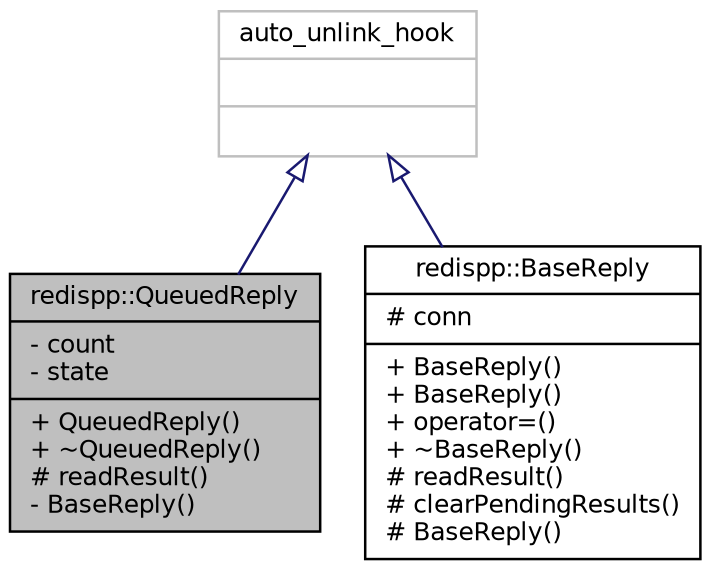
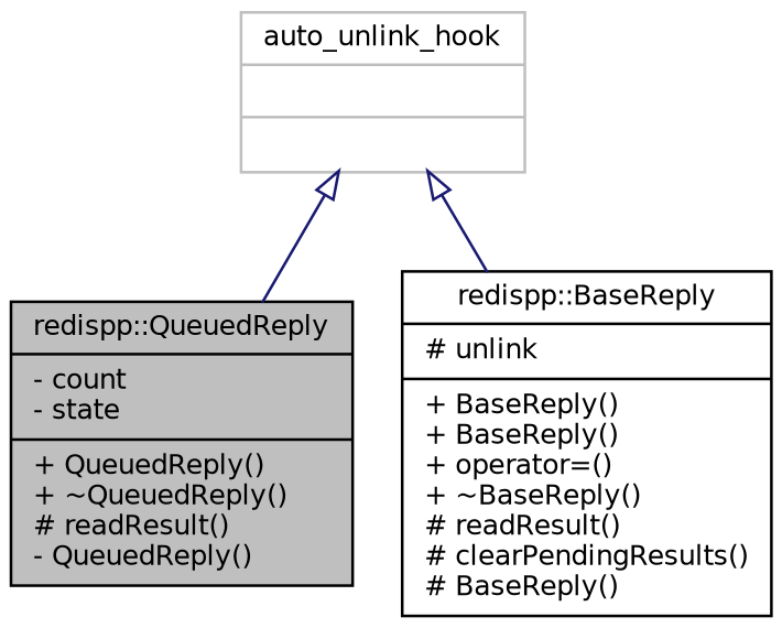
  digraph {
    node [color=black fillcolor=white fontname=Helvetica fontsize=10 shape=record style=filled]
    edge [arrowtail=onormal color=midnightblue dir=back fontname=Helvetica fontsize=10 labelfontname=Helvetica labelfontsize=10 style=solid]
-   n1 [fillcolor=grey75 fontcolor=black height=0.2 label="{redispp::QueuedReply\n|- count\l- state\l|+ QueuedReply()\l+ ~QueuedReply()\l# readResult()\l- BaseReply()\l}" width=0.4]
-   n2 [height=0.2 label="{redispp::BaseReply\n|# conn\l|+ BaseReply()\l+ BaseReply()\l+ operator=()\l+ ~BaseReply()\l# readResult()\l# clearPendingResults()\l# BaseReply()\l}" width=0.4]
+   n1 [fillcolor=grey75 fontcolor=black height=0.2 label="{redispp::QueuedReply\n|- count\l- state\l|+ QueuedReply()\l+ ~QueuedReply()\l# readResult()\l- QueuedReply()\l}" width=0.4]
+   n2 [height=0.2 label="{redispp::BaseReply\n|# unlink\l|+ BaseReply()\l+ BaseReply()\l+ operator=()\l+ ~BaseReply()\l# readResult()\l# clearPendingResults()\l# BaseReply()\l}" width=0.4]
    n3 [color=grey75 height=0.2 label="{auto_unlink_hook\n||}" width=0.4]
    n3 -> n1
    n3 -> n2
  }
